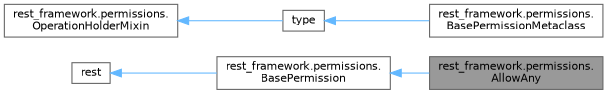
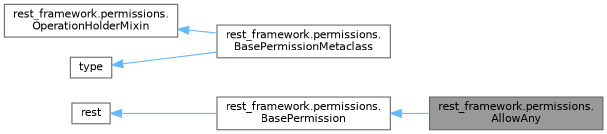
  digraph {
    rankdir=LR
    node [color=gray40 fillcolor=white fontname=Helvetica fontsize=10 shape=box style=filled]
    edge [color=steelblue1 dir=back fontname=Helvetica fontsize=10 labelfontname=Helvetica labelfontsize=10 style=solid]
    n1 [fillcolor=grey60 fontcolor=black height=0.2 label="rest_framework.permissions.\lAllowAny" width=0.4]
    n2 [height=0.2 label="rest_framework.permissions.\lBasePermission" width=0.4]
    n3 [height=0.2 label=rest width=0.4]
    n4 [height=0.2 label="rest_framework.permissions.\lBasePermissionMetaclass" width=0.4]
    n5 [height=0.2 label="rest_framework.permissions.\lOperationHolderMixin" width=0.4]
    n6 [height=0.2 label=type width=0.4]
    n2 -> n1
    n3 -> n2
-   n5 -> n6
+   n5 -> n4
    n6 -> n4
  }
